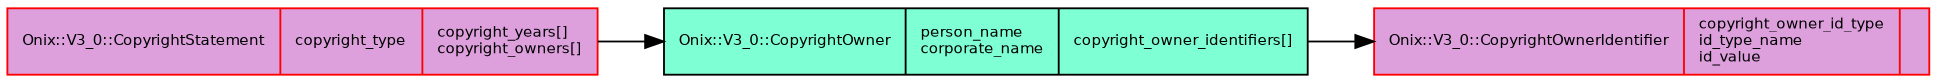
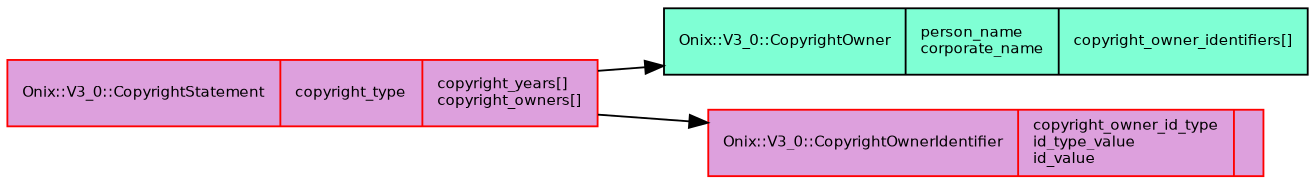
  digraph {
    fontname="Bitstream Vera Sans"
    fontsize=8
    rankdir=LR
    node [color=red fillcolor=plum fontname="Bitstream Vera Sans" fontsize=8 shape=record style=filled]
    edge [arrowhead=normal fontname="Bitstream Vera Sans" fontsize=8]
    n1 [label="{Onix::V3_0::CopyrightStatement\l|copyright_type\l|copyright_years[]\lcopyright_owners[]\l}"]
    n2 [color=black fillcolor=aquamarine label="{Onix::V3_0::CopyrightOwner\l|person_name\lcorporate_name\l|copyright_owner_identifiers[]\l}"]
-   n3 [label="{Onix::V3_0::CopyrightOwnerIdentifier\l|copyright_owner_id_type\lid_type_name\lid_value\l|\l}"]
+   n3 [label="{Onix::V3_0::CopyrightOwnerIdentifier\l|copyright_owner_id_type\lid_type_value\lid_value\l|\l}"]
    n1 -> n2
-   n2 -> n3
+   n1 -> n3
  }
